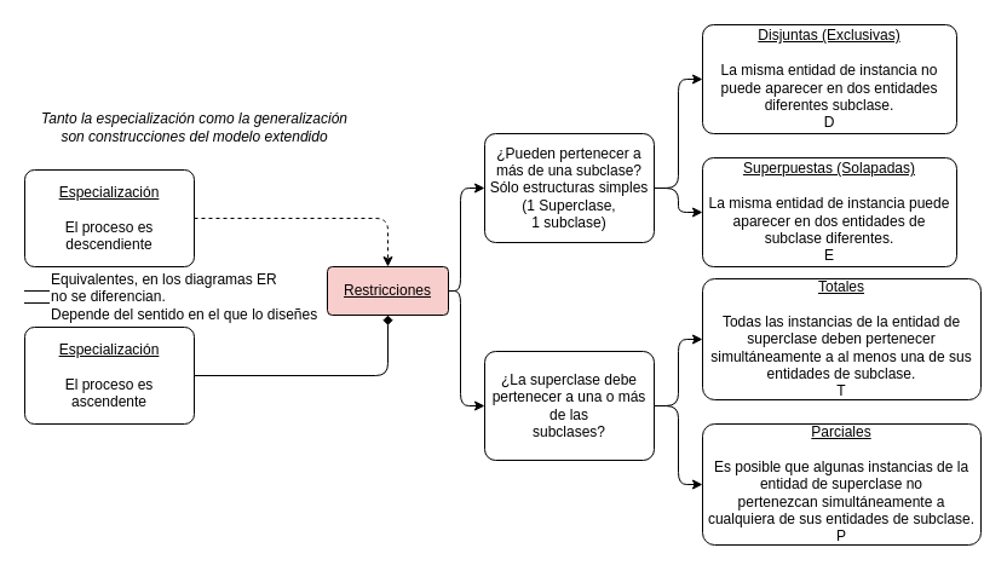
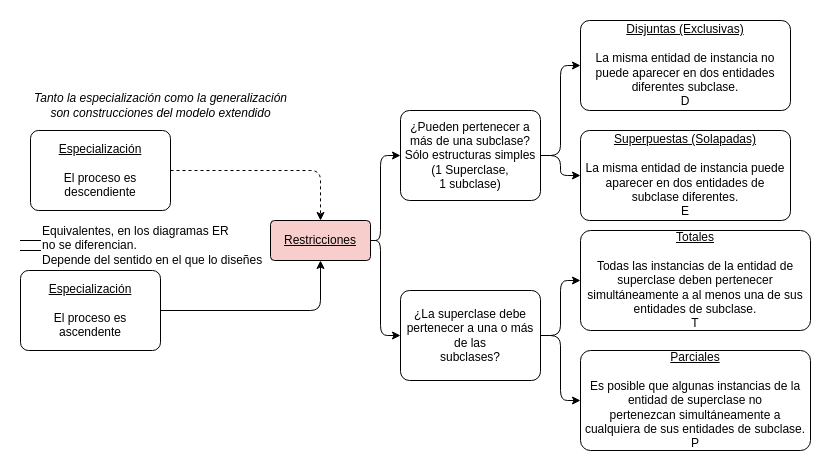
  <mxCell id="0" />
  <mxCell id="1" parent="0" />
  <mxCell id="2" style="edgeStyle=orthogonalEdgeStyle;orthogonalLoop=1;jettySize=auto;html=1;entryX=0.5;entryY=0;entryDx=0;entryDy=0;dashed=1;" edge="1" parent="1" source="3" target="16"><mxGeometry relative="1" as="geometry" /></mxCell>
- <mxCell id="3" value="&lt;u&gt;Especialización&lt;br&gt;&lt;/u&gt;&lt;br&gt;El proceso es descendiente" style="arcSize=10;whiteSpace=wrap;html=1;align=center;rounded=1;" vertex="1" parent="1"><mxGeometry y="140" width="140" height="80" as="geometry" x="20" /></mxCell>
- <mxCell id="4" style="edgeStyle=orthogonalEdgeStyle;orthogonalLoop=1;jettySize=auto;html=1;entryX=0.5;entryY=1;entryDx=0;entryDy=0;endArrow=diamond;" edge="1" parent="1" source="5" target="16"><mxGeometry relative="1" as="geometry" /></mxCell>
+ <mxCell id="3" value="&lt;u&gt;Especialización&lt;br&gt;&lt;/u&gt;&lt;br&gt;El proceso es descendiente" style="arcSize=10;whiteSpace=wrap;html=1;align=center;rounded=1;" vertex="1" parent="1"><mxGeometry x="30" y="130" width="140" height="80" as="geometry" /></mxCell>
+ <mxCell id="4" style="edgeStyle=orthogonalEdgeStyle;orthogonalLoop=1;jettySize=auto;html=1;entryX=0.5;entryY=1;entryDx=0;entryDy=0;" edge="1" parent="1" source="5" target="16"><mxGeometry relative="1" as="geometry" /></mxCell>
  <mxCell id="5" value="&lt;u&gt;Especialización&lt;br&gt;&lt;/u&gt;&lt;br&gt;El proceso es ascendente" style="arcSize=10;whiteSpace=wrap;html=1;align=center;rounded=1;" vertex="1" parent="1"><mxGeometry y="270" width="140" height="80" as="geometry" x="20" /></mxCell>
  <mxCell id="6" value="" style="shape=partialRectangle;whiteSpace=wrap;html=1;left=0;right=0;fillColor=none;rounded=1;" vertex="1" parent="1"><mxGeometry y="240" width="20" height="10" as="geometry" x="20" /></mxCell>
  <mxCell id="7" value="Equivalentes, en los diagramas ER&lt;br&gt;no se diferencian.&lt;br&gt;Depende del sentido en el que lo diseñes" style="text;html=1;resizable=0;autosize=1;align=left;verticalAlign=middle;points=[];fillColor=none;strokeColor=none;shadow=0;rounded=1;" vertex="1" parent="1"><mxGeometry x="40" y="220" width="240" height="50" as="geometry" /></mxCell>
  <mxCell id="8" style="edgeStyle=orthogonalEdgeStyle;orthogonalLoop=1;jettySize=auto;html=1;entryX=0;entryY=0.5;entryDx=0;entryDy=0;" edge="1" parent="1" source="10" target="13"><mxGeometry relative="1" as="geometry" /></mxCell>
  <mxCell id="9" style="edgeStyle=orthogonalEdgeStyle;orthogonalLoop=1;jettySize=auto;html=1;entryX=0;entryY=0.5;entryDx=0;entryDy=0;" edge="1" parent="1" source="10" target="12"><mxGeometry relative="1" as="geometry" /></mxCell>
  <mxCell id="10" value="¿Pueden pertenecer a más de una subclase?&lt;br&gt;Sólo estructuras simples (1 Superclase,&lt;br&gt;1 subclase)" style="arcSize=10;whiteSpace=wrap;html=1;align=center;shadow=0;rounded=1;" vertex="1" parent="1"><mxGeometry x="400" y="110" width="140" height="90" as="geometry" /></mxCell>
  <mxCell id="11" value="Tanto la especialización como la generalización&lt;br&gt;son construcciones del modelo extendido" style="text;html=1;resizable=0;autosize=1;align=center;verticalAlign=middle;points=[];fillColor=none;strokeColor=none;shadow=0;rounded=1;fontStyle=2;" vertex="1" parent="1"><mxGeometry x="25" y="90" width="270" height="30" as="geometry" /></mxCell>
  <mxCell id="12" value="&lt;u&gt;Superpuestas (Solapadas)&lt;br&gt;&lt;/u&gt;&lt;br&gt;&lt;div&gt;La misma entidad de instancia puede&lt;/div&gt;&lt;div&gt;aparecer en dos entidades de subclase&amp;nbsp;&lt;span&gt;diferentes.&lt;/span&gt;&lt;/div&gt;E" style="arcSize=10;whiteSpace=wrap;html=1;align=center;shadow=0;rounded=1;" vertex="1" parent="1"><mxGeometry x="580" y="130" width="210" height="90" as="geometry" /></mxCell>
  <mxCell id="13" value="&lt;u&gt;Disjuntas (Exclusivas)&lt;br&gt;&lt;/u&gt;&lt;br&gt;&lt;div&gt;La misma entidad de instancia no puede aparecer&amp;nbsp;&lt;span&gt;en dos entidades diferentes subclase.&lt;/span&gt;&lt;/div&gt;D" style="arcSize=10;whiteSpace=wrap;html=1;align=center;shadow=0;rounded=1;" vertex="1" parent="1"><mxGeometry x="580" y="20" width="210" height="90" as="geometry" /></mxCell>
  <mxCell id="14" style="edgeStyle=orthogonalEdgeStyle;orthogonalLoop=1;jettySize=auto;html=1;entryX=0;entryY=0.5;entryDx=0;entryDy=0;" edge="1" parent="1" source="16" target="10"><mxGeometry relative="1" as="geometry"><Array as="points"><mxPoint x="380" y="240" /><mxPoint x="380" y="155" /></Array></mxGeometry></mxCell>
  <mxCell id="15" style="edgeStyle=orthogonalEdgeStyle;orthogonalLoop=1;jettySize=auto;html=1;entryX=0;entryY=0.5;entryDx=0;entryDy=0;" edge="1" parent="1" source="16" target="19"><mxGeometry relative="1" as="geometry"><Array as="points"><mxPoint x="380" y="240" /><mxPoint x="380" y="335" /></Array></mxGeometry></mxCell>
  <mxCell id="16" value="&lt;u&gt;Restricciones&lt;/u&gt;" style="arcSize=10;whiteSpace=wrap;html=1;align=center;shadow=0;rounded=1;fillColor=#f8cecc;" vertex="1" parent="1"><mxGeometry x="270" y="220" width="100" height="40" as="geometry" /></mxCell>
  <mxCell id="17" style="edgeStyle=orthogonalEdgeStyle;orthogonalLoop=1;jettySize=auto;html=1;entryX=0;entryY=0.5;entryDx=0;entryDy=0;" edge="1" parent="1" source="19" target="20"><mxGeometry relative="1" as="geometry" /></mxCell>
  <mxCell id="18" style="edgeStyle=orthogonalEdgeStyle;orthogonalLoop=1;jettySize=auto;html=1;entryX=0;entryY=0.5;entryDx=0;entryDy=0;" edge="1" parent="1" source="19" target="21"><mxGeometry relative="1" as="geometry" /></mxCell>
  <mxCell id="19" value="&lt;div&gt;¿La superclase debe pertenecer a una o más de las&lt;/div&gt;&lt;div&gt;subclases?&lt;/div&gt;" style="arcSize=10;whiteSpace=wrap;html=1;align=center;shadow=0;rounded=1;" vertex="1" parent="1"><mxGeometry x="400" y="290" width="140" height="90" as="geometry" /></mxCell>
  <mxCell id="20" value="&lt;u&gt;Totales&lt;br&gt;&lt;/u&gt;&lt;br&gt;&lt;div&gt;Todas las instancias de la entidad de superclase deben&amp;nbsp;&lt;span&gt;pertenecer simultáneamente a al menos una de sus entidades de&amp;nbsp;&lt;/span&gt;&lt;span&gt;subclase.&lt;/span&gt;&lt;/div&gt;T" style="arcSize=10;whiteSpace=wrap;html=1;align=center;shadow=0;rounded=1;" vertex="1" parent="1"><mxGeometry x="580" y="230" width="230" height="100" as="geometry" /></mxCell>
  <mxCell id="21" value="&lt;u&gt;Parciales&lt;br&gt;&lt;br&gt;&lt;/u&gt;&lt;span&gt;Es posible que algunas instancias de la entidad de superclase no&lt;/span&gt;&lt;div&gt;pertenezcan simultáneamente a cualquiera de sus entidades de subclase.&lt;/div&gt;P" style="arcSize=10;whiteSpace=wrap;html=1;align=center;shadow=0;rounded=1;" vertex="1" parent="1"><mxGeometry x="580" y="350" width="230" height="100" as="geometry" /></mxCell>
